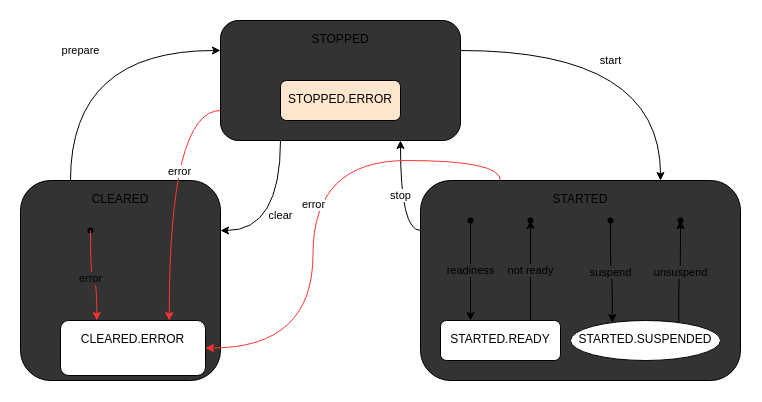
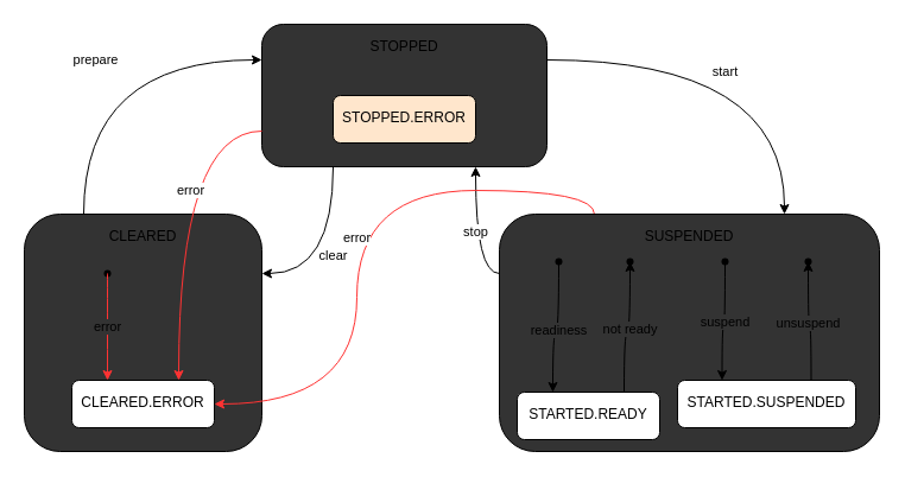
  <mxCell id="0" />
  <mxCell id="1" parent="0" />
  <mxCell id="2" value="clear" style="edgeStyle=orthogonalEdgeStyle;curved=1;rounded=0;orthogonalLoop=1;jettySize=auto;html=1;exitX=0.25;exitY=1;exitDx=0;exitDy=0;entryX=1;entryY=0.25;entryDx=0;entryDy=0;" parent="1" source="4" target="6" edge="1"><mxGeometry relative="1" as="geometry" /></mxCell>
  <mxCell id="3" value="start" style="edgeStyle=orthogonalEdgeStyle;curved=1;rounded=0;orthogonalLoop=1;jettySize=auto;html=1;exitX=1;exitY=0.25;exitDx=0;exitDy=0;entryX=0.75;entryY=0;entryDx=0;entryDy=0;" parent="1" source="4" target="9" edge="1"><mxGeometry x="-0.091" y="-10" relative="1" as="geometry"><mxPoint as="offset" /></mxGeometry></mxCell>
  <mxCell id="4" value="STOPPED" style="rounded=1;whiteSpace=wrap;html=1;spacingTop=5;verticalAlign=top;fillColor=#333333;" parent="1" vertex="1"><mxGeometry x="220" y="20" width="240" height="120" as="geometry" /></mxCell>
  <mxCell id="5" value="prepare" style="edgeStyle=orthogonalEdgeStyle;curved=1;rounded=0;orthogonalLoop=1;jettySize=auto;html=1;exitX=0.25;exitY=0;exitDx=0;exitDy=0;entryX=0;entryY=0.25;entryDx=0;entryDy=0;" parent="1" source="6" target="4" edge="1"><mxGeometry relative="1" as="geometry" /></mxCell>
  <mxCell id="6" value="CLEARED" style="rounded=1;whiteSpace=wrap;html=1;verticalAlign=top;spacingTop=5;fillColor=#333333;" parent="1" vertex="1"><mxGeometry x="20" y="180" width="200" height="200" as="geometry" /></mxCell>
  <mxCell id="7" value="stop" style="edgeStyle=orthogonalEdgeStyle;curved=1;rounded=0;orthogonalLoop=1;jettySize=auto;html=1;exitX=0;exitY=0.25;exitDx=0;exitDy=0;entryX=0.75;entryY=1;entryDx=0;entryDy=0;" parent="1" source="9" target="4" edge="1"><mxGeometry relative="1" as="geometry" /></mxCell>
  <mxCell id="8" value="error" style="edgeStyle=orthogonalEdgeStyle;curved=1;rounded=0;orthogonalLoop=1;jettySize=auto;html=1;exitX=0.25;exitY=0;exitDx=0;exitDy=0;strokeColor=#FF3333;" parent="1" source="9" target="12" edge="1"><mxGeometry relative="1" as="geometry" /></mxCell>
- <mxCell id="9" value="STARTED" style="rounded=1;whiteSpace=wrap;html=1;verticalAlign=top;spacingTop=5;fillColor=#333333;" parent="1" vertex="1"><mxGeometry x="420" y="180" width="320" height="200" as="geometry" /></mxCell>
- <mxCell id="10" value="STARTED.READY" style="rounded=1;whiteSpace=wrap;html=1;verticalAlign=top;spacingTop=5;" parent="1" vertex="1"><mxGeometry x="440" y="320" width="120" height="40" as="geometry" /></mxCell>
- <mxCell id="11" value="STARTED.SUSPENDED" style="ellipse;whiteSpace=wrap;html=1;verticalAlign=top;spacingTop=5;" parent="1" vertex="1"><mxGeometry x="570" y="320" width="150" height="40" as="geometry" /></mxCell>
- <mxCell id="12" value="CLEARED.ERROR" style="rounded=1;whiteSpace=wrap;html=1;verticalAlign=top;spacingTop=5;" parent="1" vertex="1"><mxGeometry x="60" y="320" width="145" height="55" as="geometry" /></mxCell>
+ <mxCell id="9" value="SUSPENDED" style="rounded=1;whiteSpace=wrap;html=1;verticalAlign=top;spacingTop=5;fillColor=#333333;" parent="1" vertex="1"><mxGeometry x="420" y="180" width="320" height="200" as="geometry" /></mxCell>
+ <mxCell id="10" value="STARTED.READY" style="rounded=1;whiteSpace=wrap;html=1;verticalAlign=top;spacingTop=5;" parent="1" vertex="1"><mxGeometry x="435" y="330" width="120" height="40" as="geometry" /></mxCell>
+ <mxCell id="11" value="STARTED.SUSPENDED" style="rounded=1;whiteSpace=wrap;html=1;verticalAlign=top;spacingTop=5;" parent="1" vertex="1"><mxGeometry x="570" y="320" width="150" height="40" as="geometry" /></mxCell>
+ <mxCell id="12" value="CLEARED.ERROR" style="rounded=1;whiteSpace=wrap;html=1;verticalAlign=top;spacingTop=5;" parent="1" vertex="1"><mxGeometry x="60" y="320" width="120" height="40" as="geometry" /></mxCell>
  <mxCell id="13" value="STOPPED.ERROR" style="rounded=1;whiteSpace=wrap;html=1;verticalAlign=top;spacingTop=5;fillColor=#ffe6cc;" parent="1" vertex="1"><mxGeometry x="280" y="80" width="120" height="40" as="geometry" /></mxCell>
  <mxCell id="14" value="error" style="edgeStyle=orthogonalEdgeStyle;curved=1;rounded=0;orthogonalLoop=1;jettySize=auto;html=1;exitX=0;exitY=0.75;exitDx=0;exitDy=0;entryX=0.75;entryY=0;entryDx=0;entryDy=0;strokeColor=#FF3333;" parent="1" source="4" target="12" edge="1"><mxGeometry x="-0.143" y="10" relative="1" as="geometry"><mxPoint x="510" y="190" as="sourcePoint" /><mxPoint x="410" y="110" as="targetPoint" /><mxPoint as="offset" /></mxGeometry></mxCell>
  <mxCell id="15" value="" style="shape=waypoint;sketch=0;fillStyle=solid;size=6;pointerEvents=1;points=[];fillColor=none;resizable=0;rotatable=0;perimeter=centerPerimeter;snapToPoint=1;" parent="1" vertex="1"><mxGeometry x="80" y="220" width="20" height="20" as="geometry" /></mxCell>
  <mxCell id="16" value="error" style="edgeStyle=orthogonalEdgeStyle;curved=1;rounded=0;orthogonalLoop=1;jettySize=auto;html=1;entryX=0.25;entryY=0;entryDx=0;entryDy=0;strokeColor=#FF3333;labelBackgroundColor=#333333;" parent="1" source="15" target="12" edge="1"><mxGeometry relative="1" as="geometry"><mxPoint x="230" y="120" as="sourcePoint" /><mxPoint x="160" y="330" as="targetPoint" /></mxGeometry></mxCell>
  <mxCell id="17" value="" style="shape=waypoint;sketch=0;fillStyle=solid;size=6;pointerEvents=1;points=[];fillColor=none;resizable=0;rotatable=0;perimeter=centerPerimeter;snapToPoint=1;" parent="1" vertex="1"><mxGeometry x="460" y="210" width="20" height="20" as="geometry" /></mxCell>
  <mxCell id="18" value="readiness" style="edgeStyle=orthogonalEdgeStyle;curved=1;rounded=0;orthogonalLoop=1;jettySize=auto;html=1;entryX=0.25;entryY=0;entryDx=0;entryDy=0;labelBackgroundColor=#333333;" parent="1" source="17" target="10" edge="1"><mxGeometry relative="1" as="geometry"><mxPoint x="290" y="150" as="sourcePoint" /><mxPoint x="230" y="240" as="targetPoint" /></mxGeometry></mxCell>
  <mxCell id="19" value="not ready" style="edgeStyle=orthogonalEdgeStyle;curved=1;rounded=0;orthogonalLoop=1;jettySize=auto;html=1;exitX=0.75;exitY=0;exitDx=0;exitDy=0;entryX=0.45;entryY=0.8;entryDx=0;entryDy=0;entryPerimeter=0;labelBackgroundColor=#333333;" parent="1" source="10" target="20" edge="1"><mxGeometry relative="1" as="geometry"><mxPoint x="560" y="230" as="sourcePoint" /><mxPoint x="840" y="270" as="targetPoint" /></mxGeometry></mxCell>
  <mxCell id="20" value="" style="shape=waypoint;sketch=0;fillStyle=solid;size=6;pointerEvents=1;points=[];fillColor=none;resizable=0;rotatable=0;perimeter=centerPerimeter;snapToPoint=1;" parent="1" vertex="1"><mxGeometry x="520" y="210" width="20" height="20" as="geometry" /></mxCell>
  <mxCell id="21" value="" style="shape=waypoint;sketch=0;fillStyle=solid;size=6;pointerEvents=1;points=[];fillColor=none;resizable=0;rotatable=0;perimeter=centerPerimeter;snapToPoint=1;" parent="1" vertex="1"><mxGeometry x="600" y="210" width="20" height="20" as="geometry" /></mxCell>
  <mxCell id="22" value="" style="shape=waypoint;sketch=0;fillStyle=solid;size=6;pointerEvents=1;points=[];fillColor=none;resizable=0;rotatable=0;perimeter=centerPerimeter;snapToPoint=1;" parent="1" vertex="1"><mxGeometry x="670" y="210" width="20" height="20" as="geometry" /></mxCell>
  <mxCell id="23" value="unsuspend" style="edgeStyle=orthogonalEdgeStyle;curved=1;rounded=0;orthogonalLoop=1;jettySize=auto;html=1;exitX=0.75;exitY=0;exitDx=0;exitDy=0;entryX=0.15;entryY=0.5;entryDx=0;entryDy=0;entryPerimeter=0;labelBackgroundColor=#333333;" parent="1" source="11" target="22" edge="1"><mxGeometry relative="1" as="geometry"><mxPoint x="540" y="330" as="sourcePoint" /><mxPoint x="540" y="230" as="targetPoint" /></mxGeometry></mxCell>
  <mxCell id="24" value="suspend" style="edgeStyle=orthogonalEdgeStyle;curved=1;rounded=0;orthogonalLoop=1;jettySize=auto;html=1;entryX=0.25;entryY=0;entryDx=0;entryDy=0;exitX=0.8;exitY=0.5;exitDx=0;exitDy=0;exitPerimeter=0;labelBackgroundColor=#333333;" parent="1" source="21" target="11" edge="1"><mxGeometry relative="1" as="geometry"><mxPoint x="480" y="230" as="sourcePoint" /><mxPoint x="480" y="330" as="targetPoint" /></mxGeometry></mxCell>
